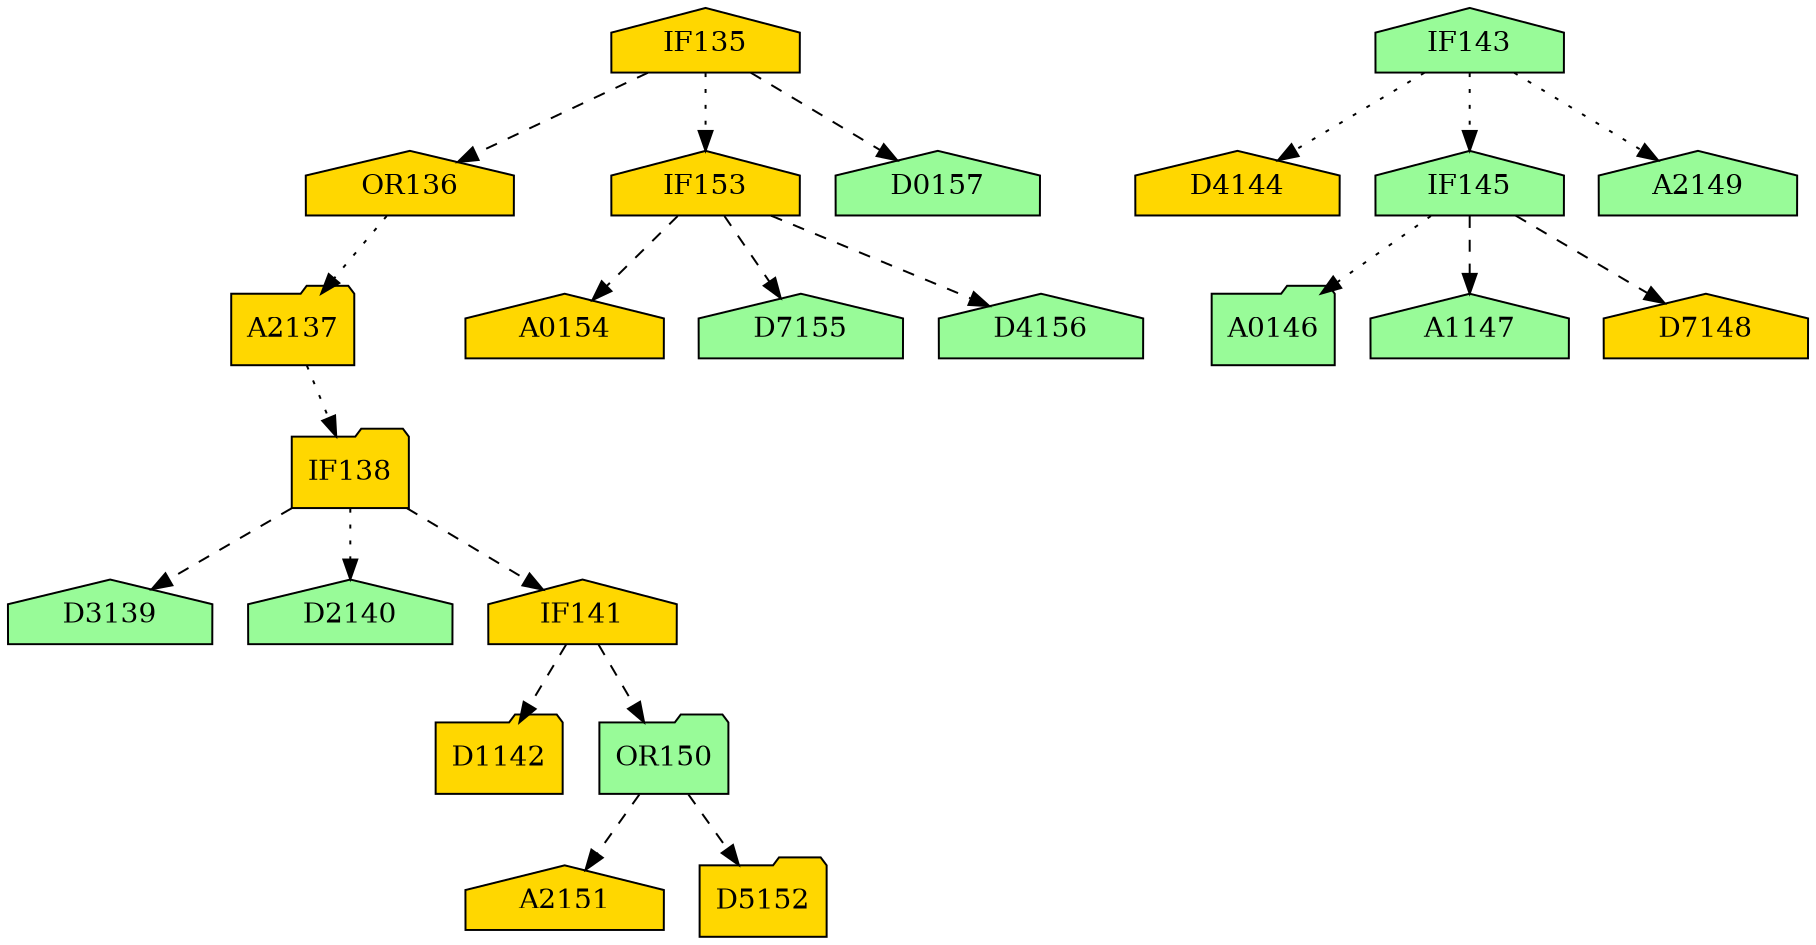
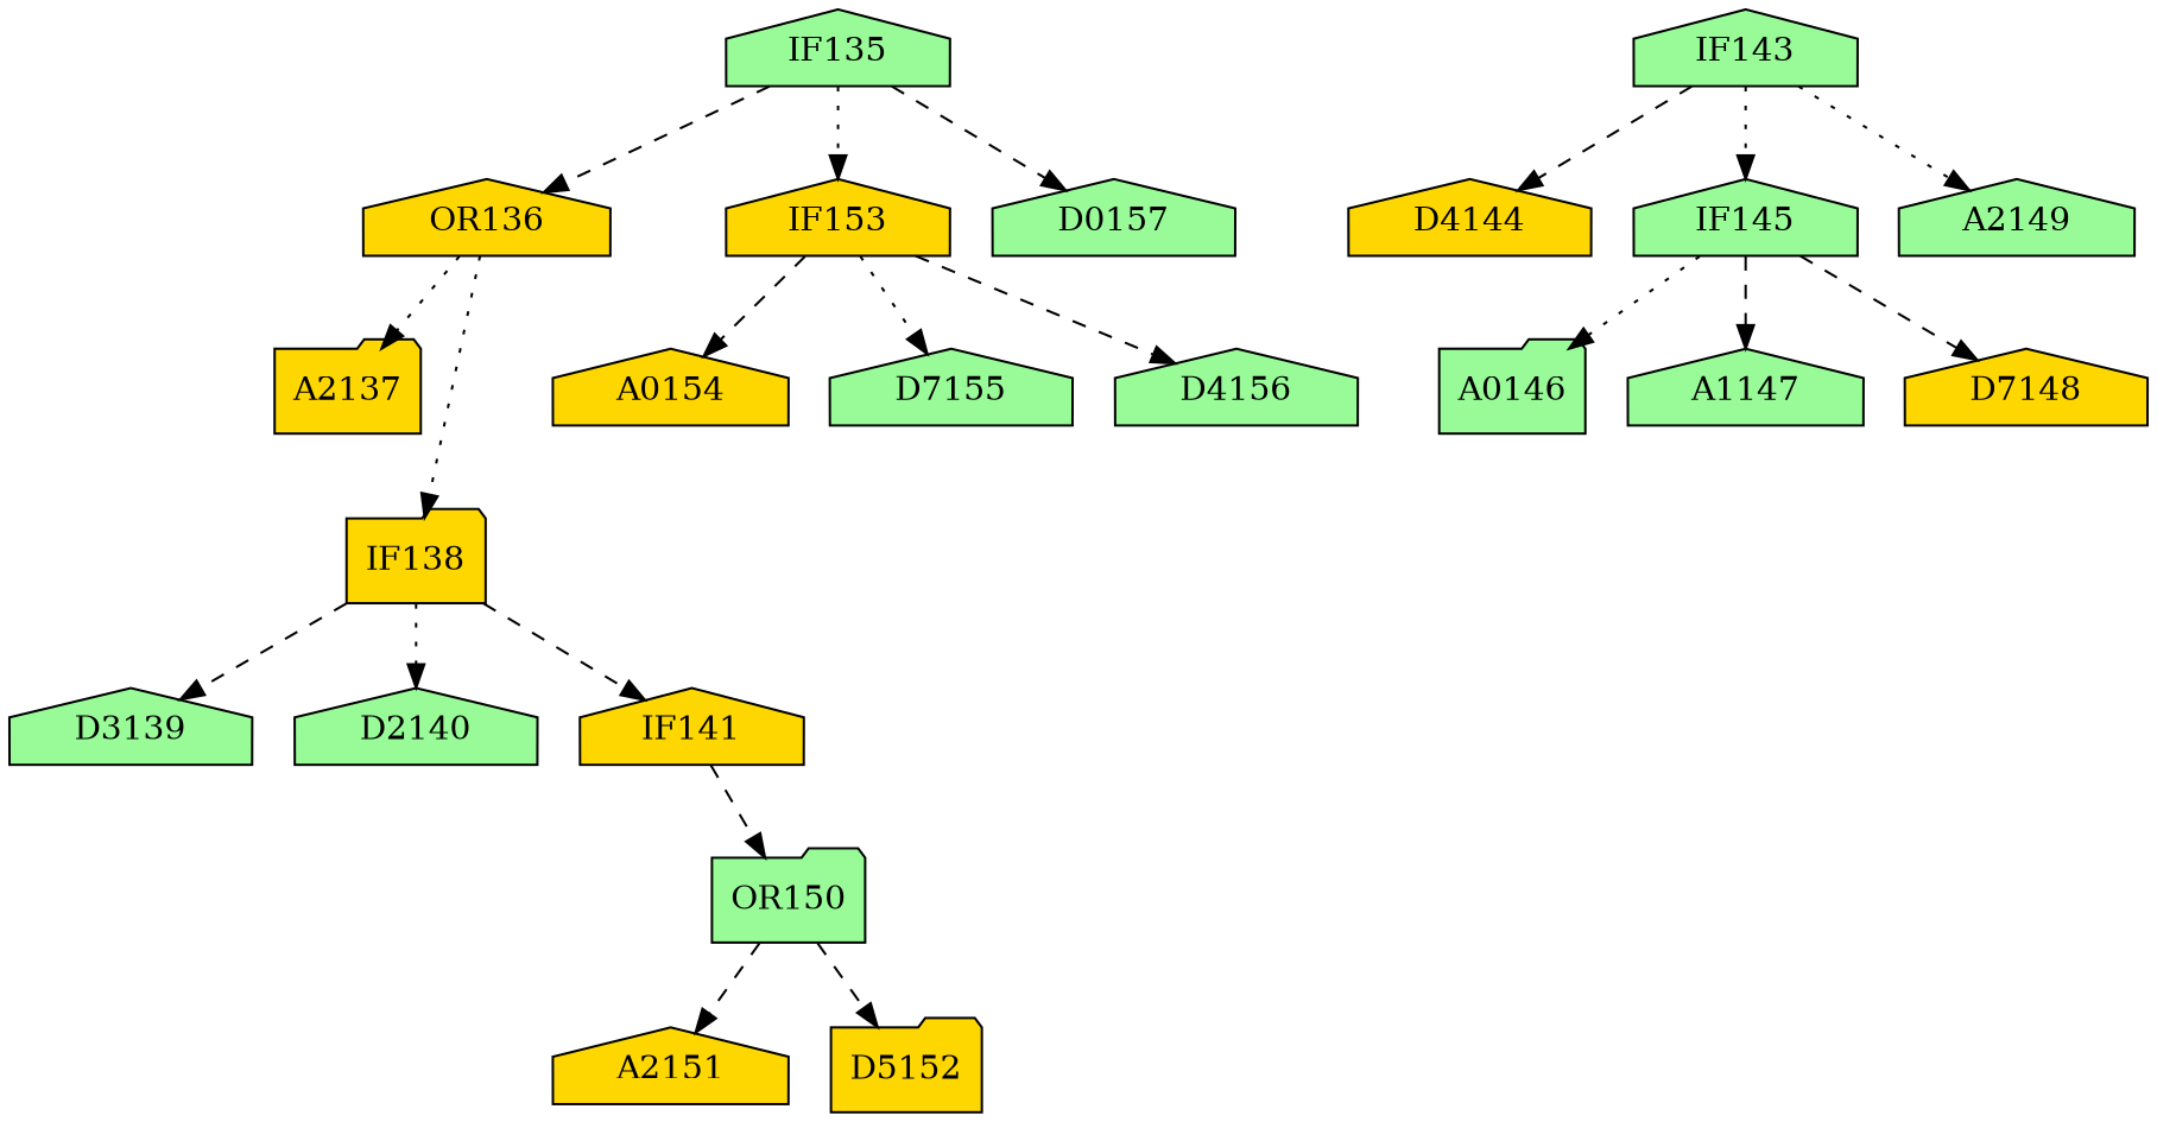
  digraph {
    node [fillcolor=gold shape=house style=filled]
    edge [style=dashed]
    A2137 [shape=folder]
    OR136
    IF138 [shape=folder]
    D3139 [fillcolor=palegreen]
    D2140 [fillcolor=palegreen]
    IF141
-   D1142 [shape=folder]
    OR150 [fillcolor=palegreen shape=folder]
    IF143 [fillcolor=palegreen]
    D4144
    IF145 [fillcolor=palegreen]
    A2149 [fillcolor=palegreen]
    A2151
    D5152 [shape=folder]
    A0146 [fillcolor=palegreen shape=folder]
    A1147 [fillcolor=palegreen]
    D7148
-   IF135
+   IF135 [fillcolor=palegreen]
    IF153
    D0157 [fillcolor=palegreen]
    A0154
    D7155 [fillcolor=palegreen]
    D4156 [fillcolor=palegreen]
    OR136 -> A2137 [style=dotted]
-   A2137 -> IF138 [style=dotted]
+   OR136 -> IF138 [style=dotted]
    IF138 -> D3139
    IF138 -> D2140 [style=dotted]
    IF138 -> IF141
-   IF141 -> D1142
    IF141 -> OR150
    OR150 -> A2151
    OR150 -> D5152
-   IF143 -> D4144 [style=dotted]
+   IF143 -> D4144
    IF143 -> IF145 [style=dotted]
    IF143 -> A2149 [style=dotted]
    IF145 -> A0146 [style=dotted]
    IF145 -> A1147
    IF145 -> D7148
    IF135 -> OR136
    IF135 -> IF153 [style=dotted]
    IF135 -> D0157
    IF153 -> A0154
-   IF153 -> D7155
+   IF153 -> D7155 [style=dotted]
    IF153 -> D4156
  }
